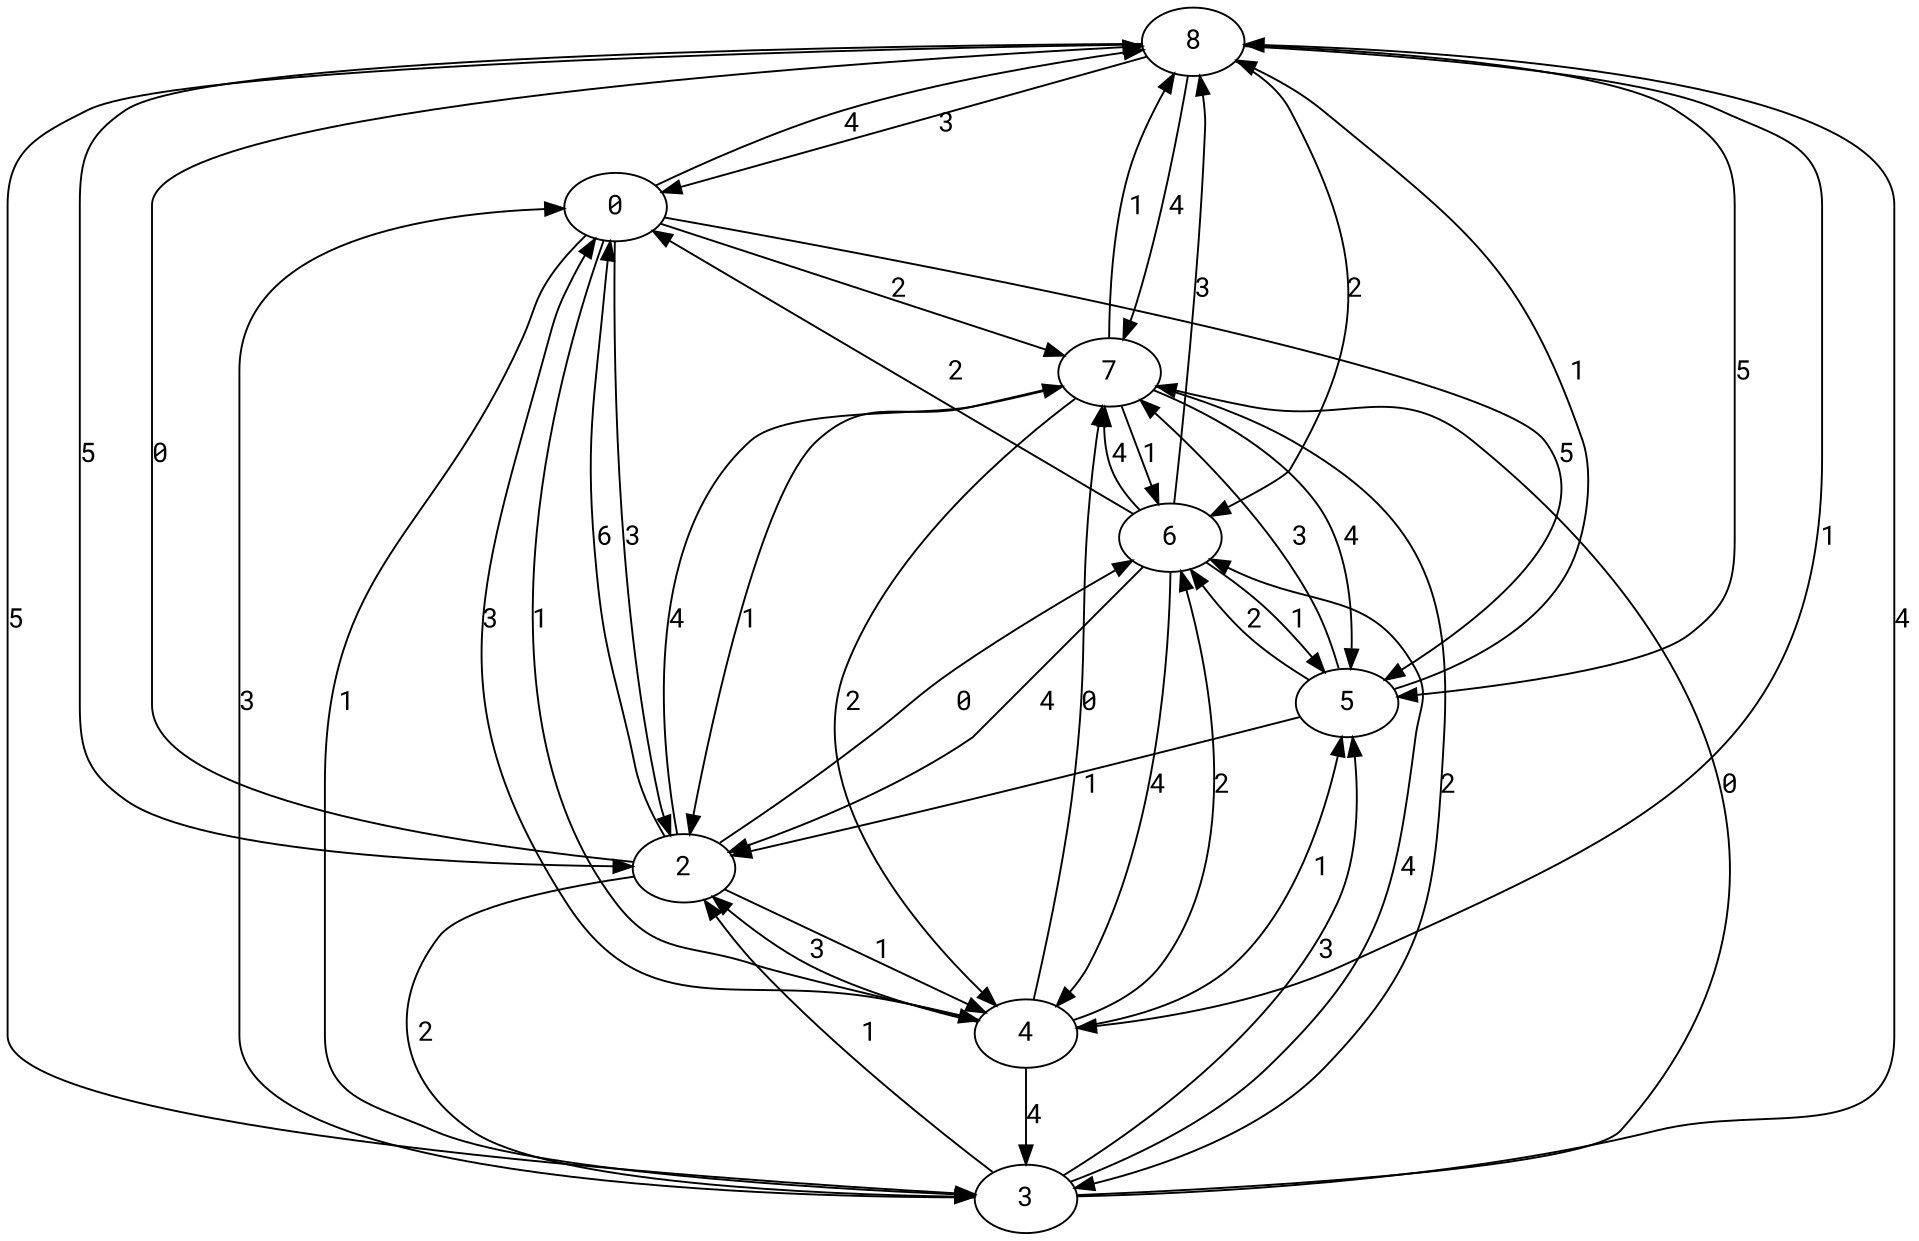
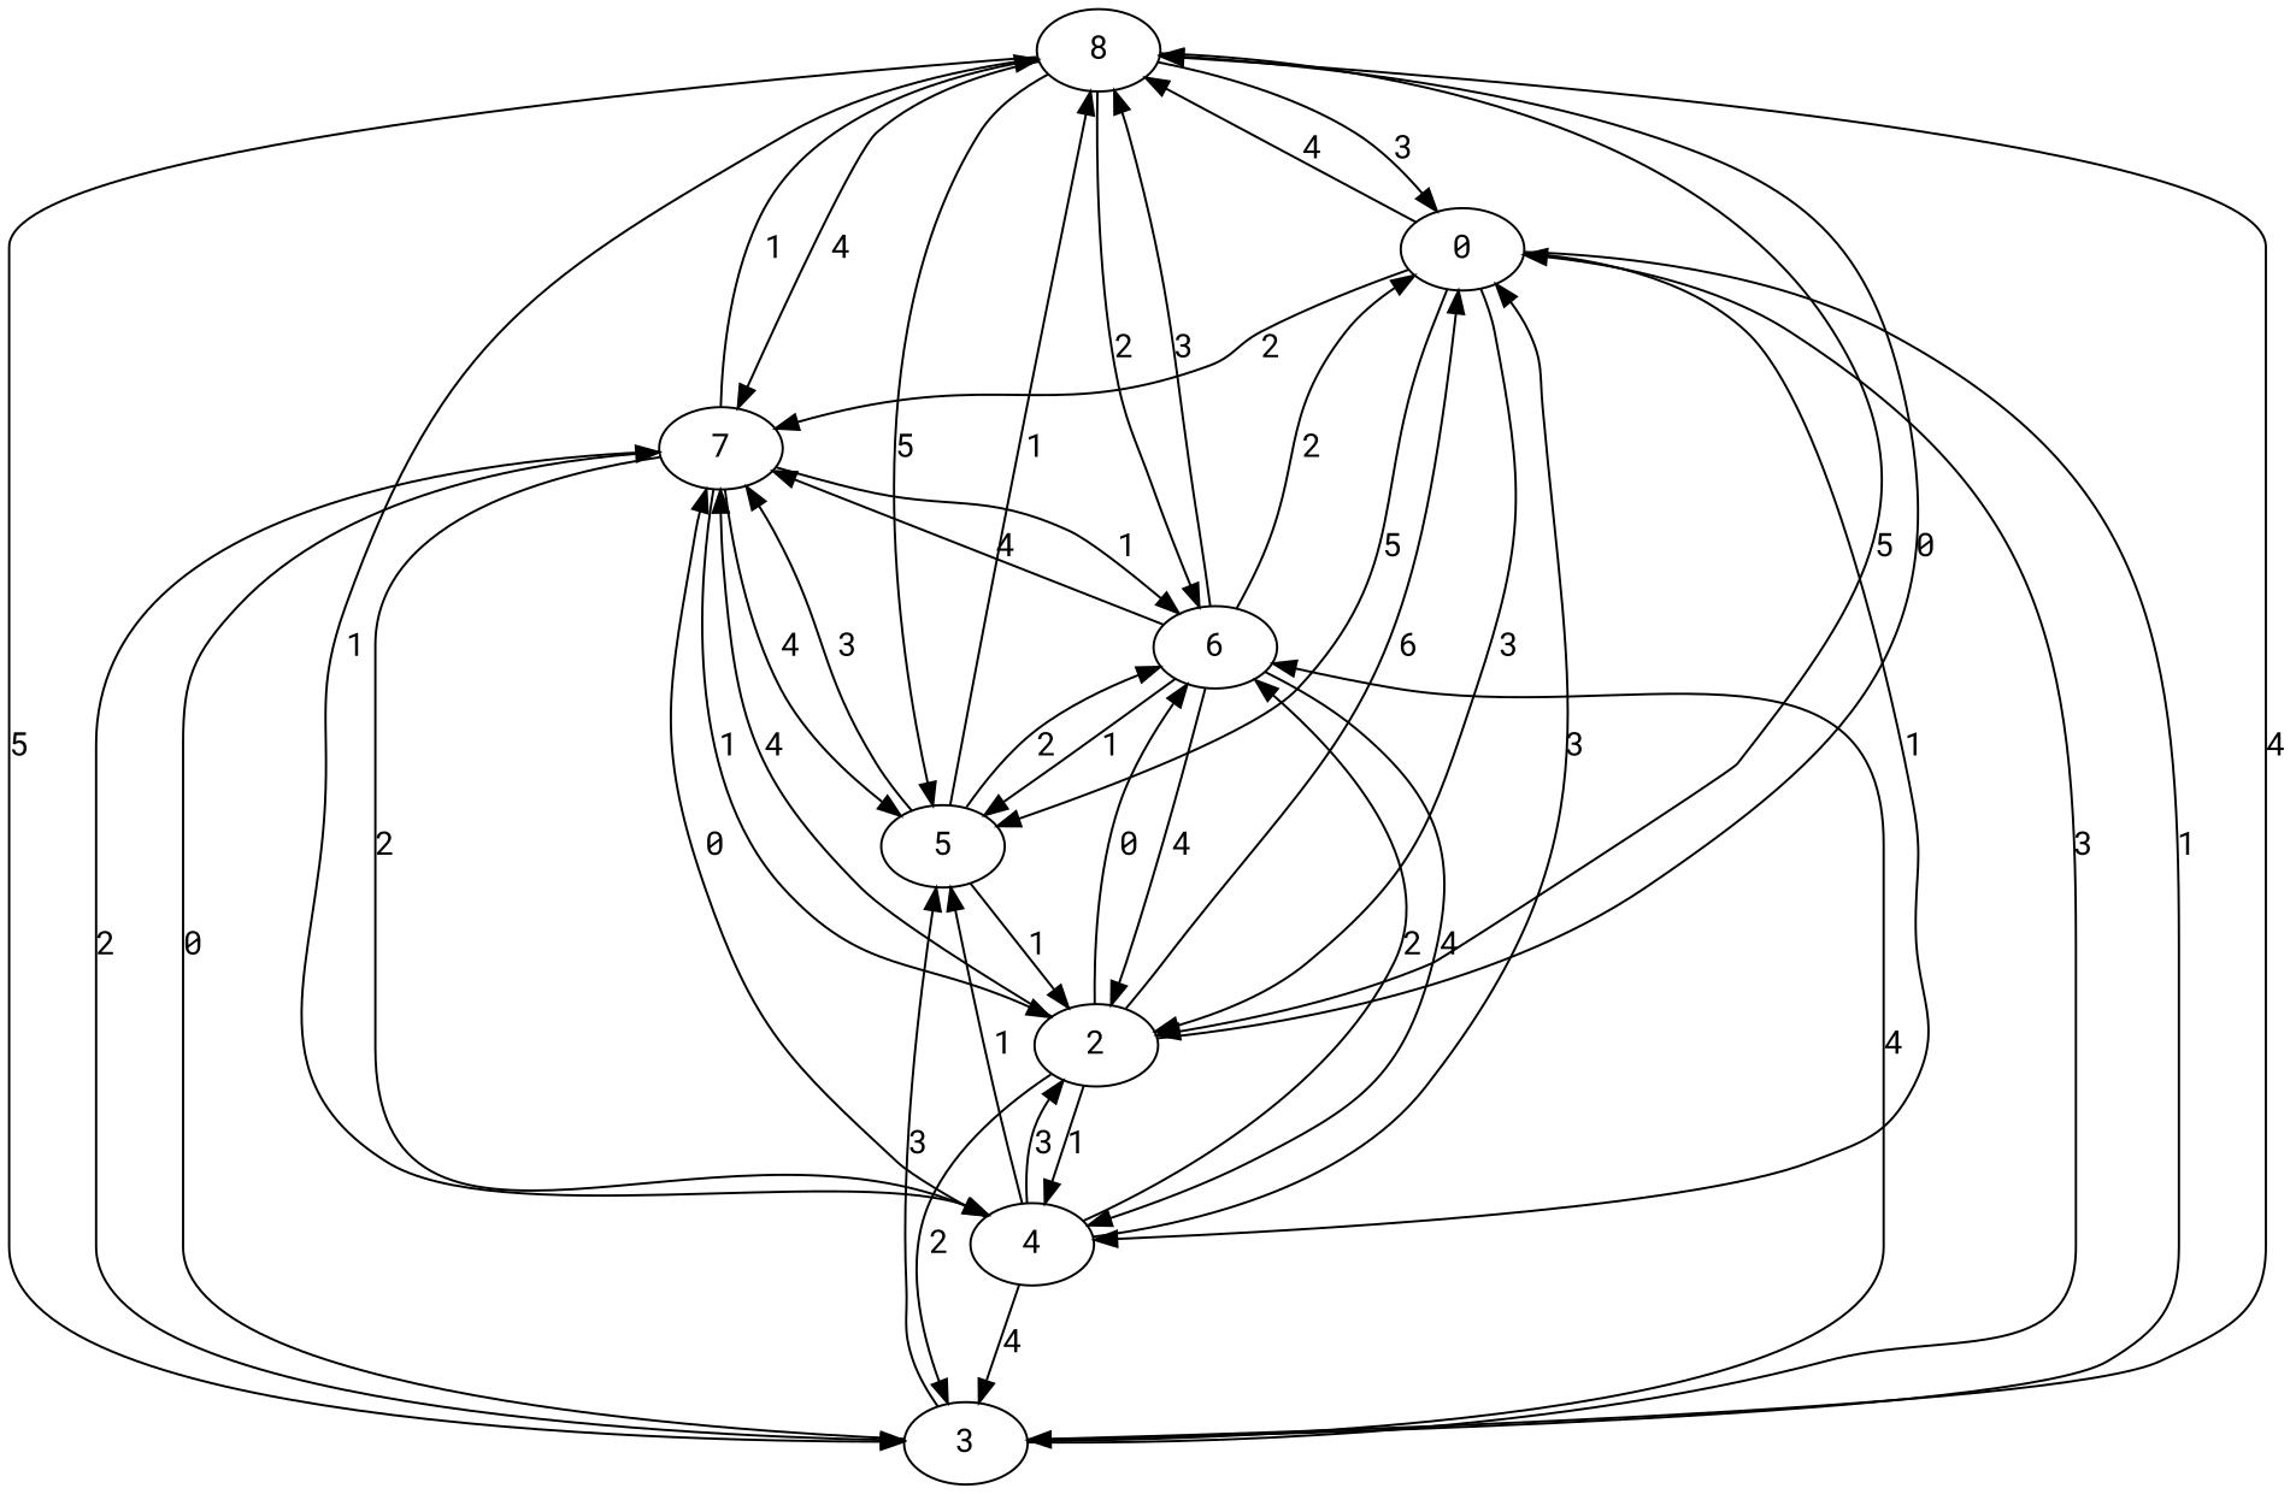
  strict digraph {
    fontname="Roboto Mono"
    node [fontname="Roboto Mono"]
    edge [fontname="Roboto Mono"]
    n1 [label=8]
    0
    2
    3
    4
    5
    7
    6
    n1 -> 0 [label=3]
    n1 -> 2 [label=5]
    n1 -> 3 [label=5]
    n1 -> 4 [label=1]
    n1 -> 5 [label=5]
    n1 -> 7 [label=4]
    n1 -> 6 [label=2]
    0 -> n1 [label=4]
    0 -> 2 [label=3]
    0 -> 3 [label=1]
    0 -> 4 [label=1]
    0 -> 5 [label=5]
    0 -> 7 [label=2]
    2 -> n1 [label=0]
    2 -> 0 [label=6]
    2 -> 3 [label=2]
    2 -> 4 [label=1]
    2 -> 7 [label=4]
    2 -> 6 [label=0]
    3 -> n1 [label=4]
    3 -> 0 [label=3]
-   3 -> 2 [label=1]
    3 -> 5 [label=3]
    3 -> 7 [label=0]
    3 -> 6 [label=4]
    4 -> 0 [label=3]
    4 -> 2 [label=3]
    4 -> 3 [label=4]
    4 -> 5 [label=1]
    4 -> 7 [label=0]
    4 -> 6 [label=2]
    5 -> n1 [label=1]
    5 -> 2 [label=1]
    5 -> 7 [label=3]
    5 -> 6 [label=2]
    7 -> n1 [label=1]
    7 -> 2 [label=1]
    7 -> 3 [label=2]
    7 -> 4 [label=2]
    7 -> 5 [label=4]
    7 -> 6 [label=1]
    6 -> n1 [label=3]
    6 -> 0 [label=2]
    6 -> 2 [label=4]
    6 -> 4 [label=4]
    6 -> 5 [label=1]
    6 -> 7 [label=4]
  }
